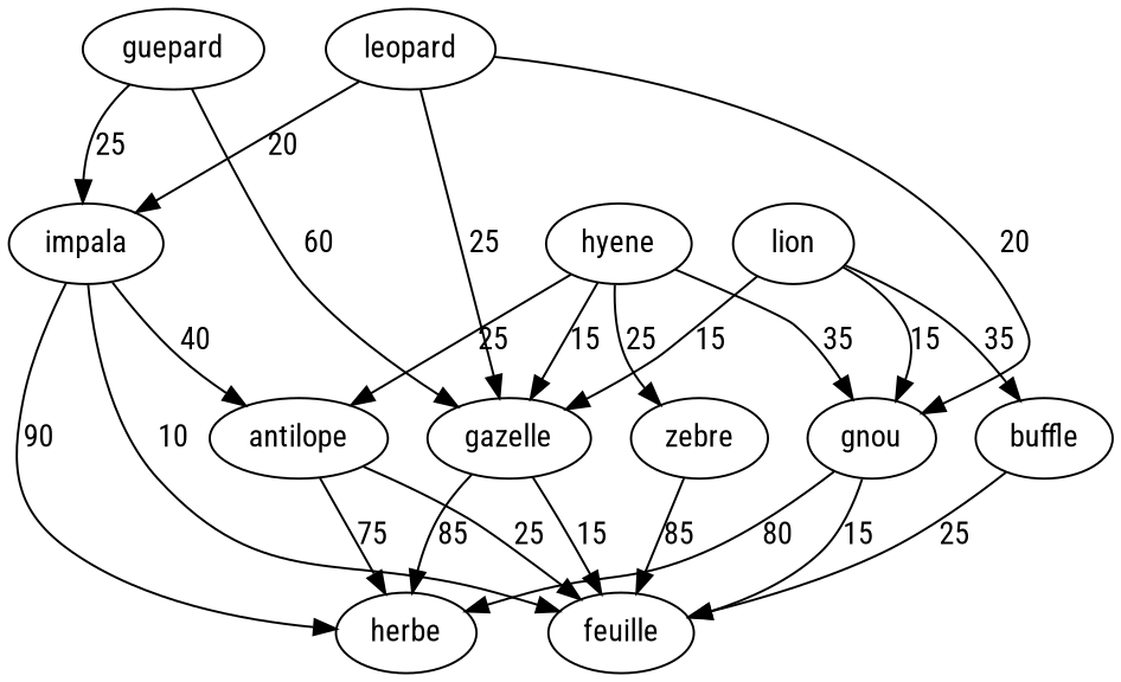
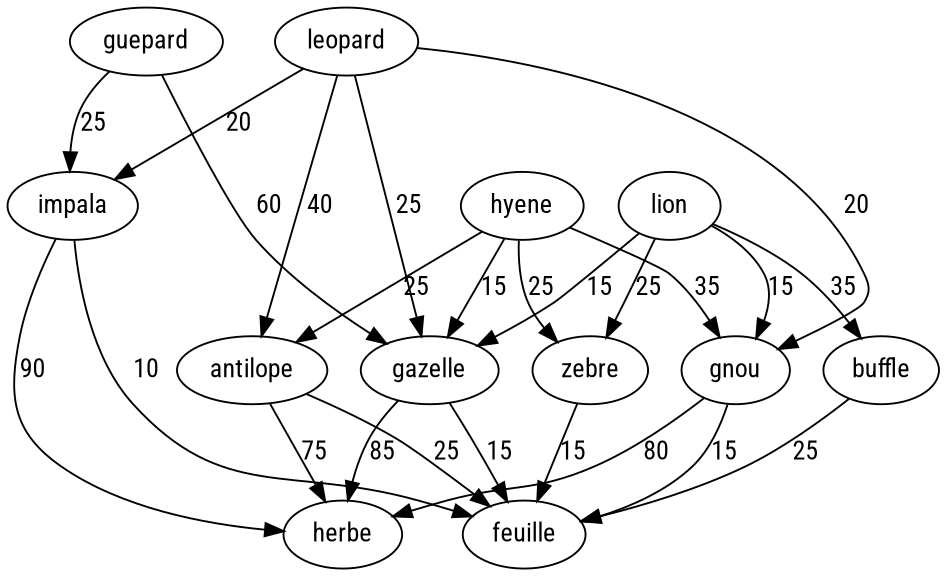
  digraph {
    fontname="Roboto Condensed"
    node [fontname="Roboto Condensed"]
    edge [fontname="Roboto Condensed"]
    buffle
    feuille
    gazelle
    herbe
    zebre
    antilope
    leopard
    gnou
    impala
    lion
    guepard
    hyene
    buffle -> feuille [label=25]
    gazelle -> feuille [label=15]
    gazelle -> herbe [label=85]
-   zebre -> feuille [label=85]
+   zebre -> feuille [label=15]
    antilope -> feuille [label=25]
    antilope -> herbe [label=75]
    leopard -> gazelle [label=25]
-   impala -> antilope [label=40]
+   leopard -> antilope [label=40]
    leopard -> gnou [label=20]
    leopard -> impala [label=20]
    gnou -> feuille [label=15]
    gnou -> herbe [label=80]
    impala -> feuille [label=10]
    impala -> herbe [label=90]
    lion -> buffle [label=35]
    lion -> gazelle [label=15]
+   lion -> zebre [label=25]
    lion -> gnou [label=15]
    guepard -> gazelle [label=60]
    guepard -> impala [label=25]
    hyene -> gazelle [label=15]
    hyene -> zebre [label=25]
    hyene -> antilope [label=25]
    hyene -> gnou [label=35]
  }
